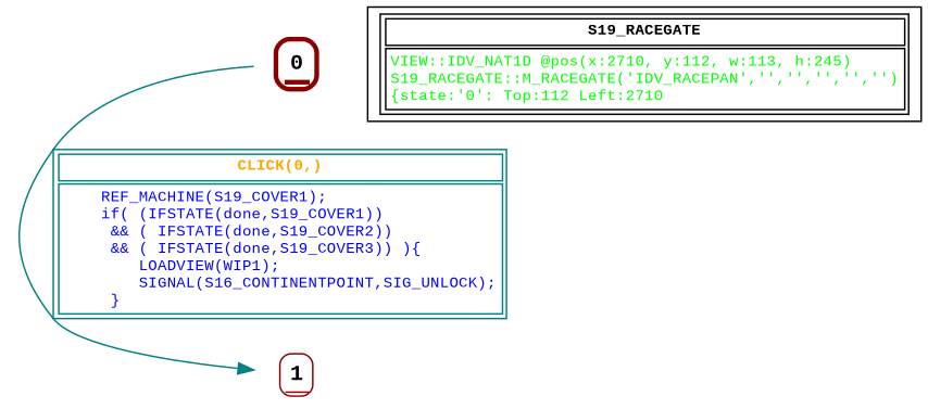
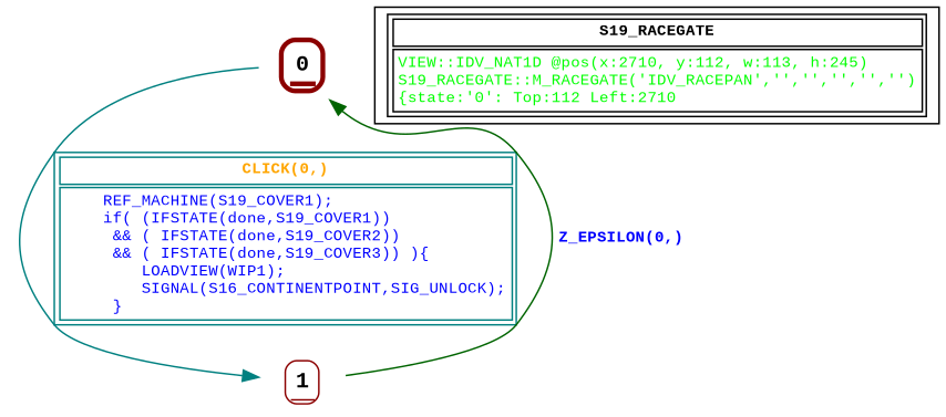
  digraph {
    fontname="Courier New"
    node [fontname="Courier New" fontsize=14 shape=none]
    edge [fontname="Courier New" fontsize=10]
    n1 [label=< <table border="3" color="darkred" style="rounded"><tr><td sides="b"><b>0<br align="left"/></b></td></tr> </table>>]
    n2 [label=< <table border="1" color="darkred" style="rounded"><tr><td sides="b"><b>1<br align="left"/></b></td></tr> </table>>]
    n3 [fontsize=10 label=< <table border="1"><tr><td><b>S19_RACEGATE<br align="left"/></b></td></tr> <tr><td><font point-size="10" color ="green">VIEW::IDV_NAT1D @pos(x:2710, y:112, w:113, h:245)<br align="left"/>S19_RACEGATE::M_RACEGATE(&apos;IDV_RACEPAN&apos;,&apos;&apos;,&apos;&apos;,&apos;&apos;,&apos;&apos;,&apos;&apos;)<br align="left"/>			&#123;state:&apos;0&apos;: Top:112 Left:2710<br align="left"/></font></td></tr></table>> shape=record]
    n1 -> n2 [color=teal fontcolor=orange label=< <table border="1"><tr><td><b>CLICK(0,)<br align="left"/></b></td></tr> <tr><td><font point-size="10" color ="blue">    REF_MACHINE(S19_COVER1);<br align="left"/>    if( (IFSTATE(done,S19_COVER1)) <br align="left"/>     &amp;&amp; ( IFSTATE(done,S19_COVER2)) <br align="left"/>     &amp;&amp; ( IFSTATE(done,S19_COVER3)) )&#123;<br align="left"/>        LOADVIEW(WIP1);<br align="left"/>        SIGNAL(S16_CONTINENTPOINT,SIG_UNLOCK);<br align="left"/>     &#125;<br align="left"/></font></td></tr></table>>]
+   n2 -> n1 [color=darkgreen fontcolor=blue label=< <table border="0"><tr><td><b>Z_EPSILON(0,)<br align="left"/></b></td></tr> </table>>]
  }
